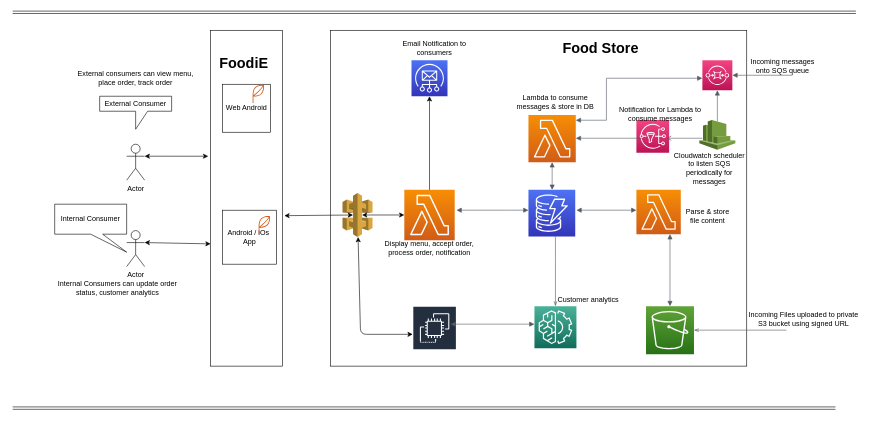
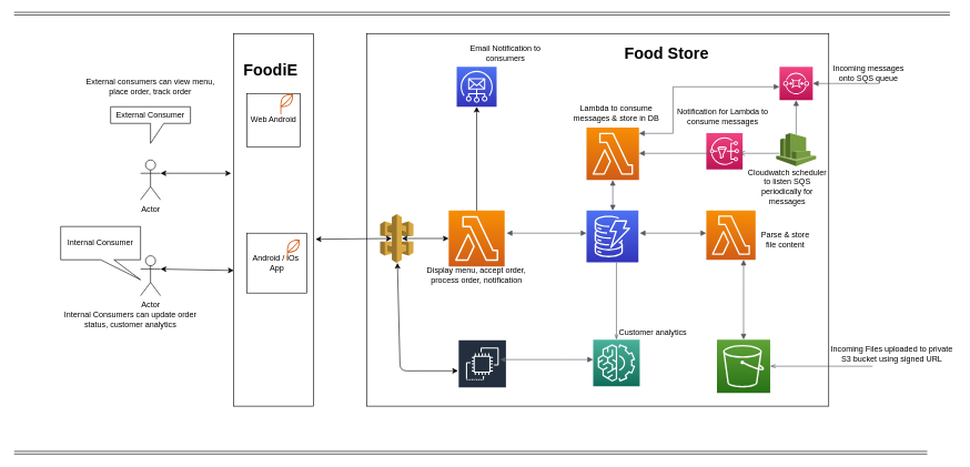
  <mxCell id="0" />
  <mxCell id="1" parent="0" />
  <mxCell id="2" value="" style="rounded=0;whiteSpace=wrap;html=1;" vertex="1" parent="1"><mxGeometry x="550" y="50" width="694" height="560" as="geometry" /></mxCell>
  <mxCell id="3" value="" style="rounded=0;whiteSpace=wrap;html=1;" vertex="1" parent="1"><mxGeometry x="350" y="50" width="120" height="560" as="geometry" /></mxCell>
  <mxCell id="4" value="Actor" style="shape=umlActor;verticalLabelPosition=bottom;labelBackgroundColor=#ffffff;verticalAlign=top;html=1;outlineConnect=0;" vertex="1" parent="1"><mxGeometry x="210" y="240" width="30" height="60" as="geometry" /></mxCell>
  <mxCell id="5" value="Actor" style="shape=umlActor;verticalLabelPosition=bottom;labelBackgroundColor=#ffffff;verticalAlign=top;html=1;outlineConnect=0;" vertex="1" parent="1"><mxGeometry x="210" y="384" width="30" height="60" as="geometry" /></mxCell>
  <mxCell id="6" value="External Consumer" style="shape=callout;whiteSpace=wrap;html=1;perimeter=calloutPerimeter;" vertex="1" parent="1"><mxGeometry x="165" y="160" width="120" height="55" as="geometry" /></mxCell>
  <mxCell id="7" value="Internal Consumer" style="shape=callout;whiteSpace=wrap;html=1;perimeter=calloutPerimeter;position2=1;" vertex="1" parent="1"><mxGeometry x="90" y="340" width="120" height="80" as="geometry" /></mxCell>
  <mxCell id="8" value="" style="outlineConnect=0;fontColor=#232F3E;gradientColor=#F78E04;gradientDirection=north;fillColor=#D05C17;strokeColor=#ffffff;dashed=0;verticalLabelPosition=bottom;verticalAlign=top;align=center;html=1;fontSize=12;fontStyle=0;aspect=fixed;shape=mxgraph.aws4.resourceIcon;resIcon=mxgraph.aws4.lambda;" vertex="1" parent="1"><mxGeometry x="673" y="316" width="84" height="84" as="geometry" /></mxCell>
  <mxCell id="9" value="" style="outlineConnect=0;fontColor=#232F3E;gradientColor=#4D72F3;gradientDirection=north;fillColor=#3334B9;strokeColor=#ffffff;dashed=0;verticalLabelPosition=bottom;verticalAlign=top;align=center;html=1;fontSize=12;fontStyle=0;aspect=fixed;shape=mxgraph.aws4.resourceIcon;resIcon=mxgraph.aws4.dynamodb;" vertex="1" parent="1"><mxGeometry x="880" y="316" width="78" height="78" as="geometry" /></mxCell>
  <mxCell id="10" value="" style="outlineConnect=0;fontColor=#232F3E;gradientColor=#60A337;gradientDirection=north;fillColor=#277116;strokeColor=#ffffff;dashed=0;verticalLabelPosition=bottom;verticalAlign=top;align=center;html=1;fontSize=12;fontStyle=0;aspect=fixed;shape=mxgraph.aws4.resourceIcon;resIcon=mxgraph.aws4.s3;" vertex="1" parent="1"><mxGeometry x="1076" y="510" width="80" height="80" as="geometry" /></mxCell>
  <mxCell id="11" value="" style="outlineConnect=0;fontColor=#232F3E;gradientColor=#F78E04;gradientDirection=north;fillColor=#D05C17;strokeColor=#ffffff;dashed=0;verticalLabelPosition=bottom;verticalAlign=top;align=center;html=1;fontSize=12;fontStyle=0;aspect=fixed;shape=mxgraph.aws4.resourceIcon;resIcon=mxgraph.aws4.lambda;" vertex="1" parent="1"><mxGeometry x="1060" y="316" width="74" height="74" as="geometry" /></mxCell>
  <mxCell id="12" value="" style="outlineConnect=0;fontColor=#232F3E;gradientColor=#4D72F3;gradientDirection=north;fillColor=#3334B9;strokeColor=#ffffff;dashed=0;verticalLabelPosition=bottom;verticalAlign=top;align=center;html=1;fontSize=12;fontStyle=0;aspect=fixed;shape=mxgraph.aws4.resourceIcon;resIcon=mxgraph.aws4.simple_email_service;" vertex="1" parent="1"><mxGeometry x="685" y="100" width="60" height="60" as="geometry" /></mxCell>
  <mxCell id="13" value="" style="outlineConnect=0;fontColor=#232F3E;gradientColor=#4AB29A;gradientDirection=north;fillColor=#116D5B;strokeColor=#ffffff;dashed=0;verticalLabelPosition=bottom;verticalAlign=top;align=center;html=1;fontSize=12;fontStyle=0;aspect=fixed;shape=mxgraph.aws4.resourceIcon;resIcon=mxgraph.aws4.machine_learning;" vertex="1" parent="1"><mxGeometry x="890" y="510" width="70" height="70" as="geometry" /></mxCell>
  <mxCell id="14" value="" style="outlineConnect=0;fontColor=#232F3E;gradientColor=#F34482;gradientDirection=north;fillColor=#BC1356;strokeColor=#ffffff;dashed=0;verticalLabelPosition=bottom;verticalAlign=top;align=center;html=1;fontSize=12;fontStyle=0;aspect=fixed;shape=mxgraph.aws4.resourceIcon;resIcon=mxgraph.aws4.sns;" vertex="1" parent="1"><mxGeometry x="1060" y="199.4" width="54.6" height="54.6" as="geometry" /></mxCell>
  <mxCell id="15" value="" style="outlineConnect=0;fontColor=#232F3E;gradientColor=#F34482;gradientDirection=north;fillColor=#BC1356;strokeColor=#ffffff;dashed=0;verticalLabelPosition=bottom;verticalAlign=top;align=center;html=1;fontSize=12;fontStyle=0;aspect=fixed;shape=mxgraph.aws4.resourceIcon;resIcon=mxgraph.aws4.sqs;" vertex="1" parent="1"><mxGeometry x="1170" y="100" width="50" height="50" as="geometry" /></mxCell>
  <mxCell id="16" value="" style="outlineConnect=0;fontColor=#232F3E;gradientColor=#F78E04;gradientDirection=north;fillColor=#D05C17;strokeColor=#ffffff;dashed=0;verticalLabelPosition=bottom;verticalAlign=top;align=center;html=1;fontSize=12;fontStyle=0;aspect=fixed;shape=mxgraph.aws4.resourceIcon;resIcon=mxgraph.aws4.lambda;" vertex="1" parent="1"><mxGeometry x="880" y="191.1" width="78.9" height="78.9" as="geometry" /></mxCell>
  <mxCell id="17" value="" style="outlineConnect=0;dashed=0;verticalLabelPosition=bottom;verticalAlign=top;align=center;html=1;shape=mxgraph.aws3.cloudwatch;fillColor=#759C3E;gradientColor=none;" vertex="1" parent="1"><mxGeometry x="1165" y="199.4" width="60" height="50" as="geometry" /></mxCell>
  <mxCell id="18" value="Web Android" style="whiteSpace=wrap;html=1;aspect=fixed;" vertex="1" parent="1"><mxGeometry x="370" y="140" width="80" height="80" as="geometry" /></mxCell>
  <mxCell id="19" value="Android / iOs&amp;nbsp;&lt;br&gt;App" style="whiteSpace=wrap;html=1;aspect=fixed;" vertex="1" parent="1"><mxGeometry x="370" y="350" width="90" height="90" as="geometry" /></mxCell>
  <mxCell id="20" value="" style="endArrow=classic;html=1;" edge="1" parent="1" source="8" target="12"><mxGeometry width="50" height="50" relative="1" as="geometry"><mxPoint x="720" y="280" as="sourcePoint" /><mxPoint x="770" y="230" as="targetPoint" /></mxGeometry></mxCell>
  <mxCell id="21" value="Amazon EC2" style="outlineConnect=0;fontColor=#232F3E;gradientColor=none;strokeColor=#ffffff;fillColor=#232F3E;dashed=0;verticalLabelPosition=middle;verticalAlign=bottom;align=center;html=1;whiteSpace=wrap;fontSize=10;fontStyle=1;spacing=3;shape=mxgraph.aws4.productIcon;prIcon=mxgraph.aws4.ec2;" vertex="1" parent="1"><mxGeometry x="687" y="510" width="73" height="70" as="geometry" /></mxCell>
  <mxCell id="22" value="" style="edgeStyle=orthogonalEdgeStyle;html=1;endArrow=none;elbow=vertical;startArrow=block;startFill=1;strokeColor=#545B64;rounded=0;" edge="1" parent="1" source="15"><mxGeometry width="100" relative="1" as="geometry"><mxPoint x="1320" y="130" as="sourcePoint" /><mxPoint x="1320" y="125" as="targetPoint" /><Array as="points" /></mxGeometry></mxCell>
  <mxCell id="23" value="" style="edgeStyle=orthogonalEdgeStyle;html=1;endArrow=block;elbow=vertical;startArrow=none;endFill=1;strokeColor=#545B64;rounded=0;exitX=0.5;exitY=0.05;exitDx=0;exitDy=0;exitPerimeter=0;" edge="1" parent="1" source="17" target="15"><mxGeometry width="100" relative="1" as="geometry"><mxPoint x="1190" y="180" as="sourcePoint" /><mxPoint x="1290" y="180" as="targetPoint" /><Array as="points"><mxPoint x="1195" y="190" /><mxPoint x="1195" y="190" /></Array></mxGeometry></mxCell>
  <mxCell id="24" value="" style="edgeStyle=orthogonalEdgeStyle;html=1;endArrow=none;elbow=vertical;startArrow=open;startFill=0;strokeColor=#545B64;rounded=0;" edge="1" parent="1"><mxGeometry width="100" relative="1" as="geometry"><mxPoint x="1110" y="230" as="sourcePoint" /><mxPoint x="1170" y="230" as="targetPoint" /></mxGeometry></mxCell>
  <mxCell id="25" value="" style="edgeStyle=orthogonalEdgeStyle;html=1;endArrow=none;elbow=vertical;startArrow=block;startFill=1;strokeColor=#545B64;rounded=0;" edge="1" parent="1" source="16"><mxGeometry width="100" relative="1" as="geometry"><mxPoint x="980" y="230" as="sourcePoint" /><mxPoint x="1070" y="230" as="targetPoint" /><Array as="points"><mxPoint x="1015" y="231" /></Array></mxGeometry></mxCell>
  <mxCell id="26" value="" style="edgeStyle=orthogonalEdgeStyle;html=1;endArrow=block;elbow=vertical;startArrow=block;startFill=1;endFill=1;strokeColor=#545B64;rounded=0;entryX=0;entryY=0.6;entryDx=0;entryDy=0;entryPerimeter=0;" edge="1" parent="1" source="16" target="15"><mxGeometry width="100" relative="1" as="geometry"><mxPoint x="920" y="120" as="sourcePoint" /><mxPoint x="1020" y="120" as="targetPoint" /><Array as="points"><mxPoint x="1010" y="200" /><mxPoint x="1010" y="130" /></Array></mxGeometry></mxCell>
  <mxCell id="27" value="" style="edgeStyle=orthogonalEdgeStyle;html=1;endArrow=none;elbow=vertical;startArrow=openThin;startFill=0;strokeColor=#545B64;rounded=0;" edge="1" parent="1" source="10"><mxGeometry width="100" relative="1" as="geometry"><mxPoint x="1210" y="540" as="sourcePoint" /><mxPoint x="1310" y="550" as="targetPoint" /><Array as="points"><mxPoint x="1310" y="550" /></Array></mxGeometry></mxCell>
  <mxCell id="28" value="" style="edgeStyle=orthogonalEdgeStyle;html=1;endArrow=block;elbow=vertical;startArrow=block;startFill=1;endFill=1;strokeColor=#545B64;rounded=0;" edge="1" parent="1" source="11" target="10"><mxGeometry width="100" relative="1" as="geometry"><mxPoint x="1110" y="460" as="sourcePoint" /><mxPoint x="1210" y="460" as="targetPoint" /><Array as="points"><mxPoint x="1116" y="430" /><mxPoint x="1116" y="430" /></Array></mxGeometry></mxCell>
  <mxCell id="29" value="" style="edgeStyle=orthogonalEdgeStyle;html=1;endArrow=block;elbow=vertical;startArrow=block;startFill=1;endFill=1;strokeColor=#545B64;rounded=0;" edge="1" parent="1"><mxGeometry width="100" relative="1" as="geometry"><mxPoint x="960" y="350" as="sourcePoint" /><mxPoint x="1060" y="350" as="targetPoint" /></mxGeometry></mxCell>
  <mxCell id="30" value="" style="edgeStyle=orthogonalEdgeStyle;html=1;endArrow=block;elbow=vertical;startArrow=block;startFill=1;endFill=1;strokeColor=#545B64;rounded=0;" edge="1" parent="1" source="16" target="9"><mxGeometry width="100" relative="1" as="geometry"><mxPoint x="920" y="290" as="sourcePoint" /><mxPoint x="1020" y="290" as="targetPoint" /><Array as="points"><mxPoint x="919" y="280" /><mxPoint x="919" y="280" /></Array></mxGeometry></mxCell>
  <mxCell id="31" value="" style="edgeStyle=orthogonalEdgeStyle;html=1;endArrow=none;elbow=vertical;startArrow=openThin;startFill=0;strokeColor=#545B64;rounded=0;" edge="1" parent="1" source="13" target="9"><mxGeometry width="100" relative="1" as="geometry"><mxPoint x="910" y="470" as="sourcePoint" /><mxPoint x="1010" y="470" as="targetPoint" /><Array as="points"><mxPoint x="925" y="430" /><mxPoint x="925" y="430" /></Array></mxGeometry></mxCell>
  <mxCell id="32" value="" style="edgeStyle=orthogonalEdgeStyle;html=1;endArrow=block;elbow=vertical;startArrow=block;startFill=1;endFill=1;strokeColor=#545B64;rounded=0;" edge="1" parent="1" target="13"><mxGeometry width="100" relative="1" as="geometry"><mxPoint x="750" y="540" as="sourcePoint" /><mxPoint x="850" y="540" as="targetPoint" /><Array as="points"><mxPoint x="850" y="540" /><mxPoint x="850" y="540" /></Array></mxGeometry></mxCell>
  <mxCell id="33" value="" style="edgeStyle=orthogonalEdgeStyle;html=1;endArrow=block;elbow=vertical;startArrow=block;startFill=1;endFill=1;strokeColor=#545B64;rounded=0;" edge="1" parent="1" target="9"><mxGeometry width="100" relative="1" as="geometry"><mxPoint x="760" y="350" as="sourcePoint" /><mxPoint x="860" y="350" as="targetPoint" /><Array as="points"><mxPoint x="850" y="350" /><mxPoint x="850" y="350" /></Array></mxGeometry></mxCell>
  <mxCell id="34" value="Incoming messages onto SQS queue" style="text;html=1;strokeColor=none;fillColor=none;align=center;verticalAlign=middle;whiteSpace=wrap;rounded=0;" vertex="1" parent="1"><mxGeometry x="1244" y="100" width="120" height="20" as="geometry" /></mxCell>
  <mxCell id="35" value="Incoming Files uploaded to private S3 bucket using signed URL" style="text;html=1;strokeColor=none;fillColor=none;align=center;verticalAlign=middle;whiteSpace=wrap;rounded=0;" vertex="1" parent="1"><mxGeometry x="1244" y="530" width="190" as="geometry" /></mxCell>
  <mxCell id="36" value="Cloudwatch scheduler to listen SQS periodically for messages" style="text;html=1;strokeColor=none;fillColor=none;align=center;verticalAlign=middle;whiteSpace=wrap;rounded=0;" vertex="1" parent="1"><mxGeometry x="1120" y="260" width="124" height="40" as="geometry" /></mxCell>
  <mxCell id="37" value="Lambda to consume messages &amp;amp; store in DB" style="text;html=1;strokeColor=none;fillColor=none;align=center;verticalAlign=middle;whiteSpace=wrap;rounded=0;" vertex="1" parent="1"><mxGeometry x="855" y="160" width="140" height="20" as="geometry" /></mxCell>
- <mxCell id="38" value="Notification for Lambda to consume messages" style="text;html=1;strokeColor=none;fillColor=none;align=center;verticalAlign=middle;whiteSpace=wrap;rounded=0;" vertex="1" parent="1"><mxGeometry x="1030" y="179.4" width="140" height="20" as="geometry" /></mxCell>
+ <mxCell id="38" value="Notification for Lambda to consume messages" style="text;html=1;strokeColor=none;fillColor=none;align=center;verticalAlign=middle;whiteSpace=wrap;rounded=0;" vertex="1" parent="1"><mxGeometry x="1015" y="164.4" width="140" height="20" as="geometry" /></mxCell>
  <mxCell id="39" value="Parse &amp;amp; store file content" style="text;html=1;strokeColor=none;fillColor=none;align=center;verticalAlign=middle;whiteSpace=wrap;rounded=0;" vertex="1" parent="1"><mxGeometry x="1134" y="350" width="90" height="20" as="geometry" /></mxCell>
  <mxCell id="40" value="Customer analytics" style="text;html=1;strokeColor=none;fillColor=none;align=center;verticalAlign=middle;whiteSpace=wrap;rounded=0;" vertex="1" parent="1"><mxGeometry x="920" y="490" width="120" height="20" as="geometry" /></mxCell>
- <mxCell id="41" value="Email Notification to consumers" style="text;html=1;strokeColor=none;fillColor=none;align=center;verticalAlign=middle;whiteSpace=wrap;rounded=0;" vertex="1" parent="1"><mxGeometry x="647" y="70" width="153" height="20" as="geometry" /></mxCell>
+ <mxCell id="41" value="Email Notification to consumers" style="text;html=1;strokeColor=none;fillColor=none;align=center;verticalAlign=middle;whiteSpace=wrap;rounded=0;" vertex="1" parent="1"><mxGeometry x="682" y="70" width="153" height="20" as="geometry" /></mxCell>
  <mxCell id="42" value="Display menu, accept order, process order, notification" style="text;html=1;strokeColor=none;fillColor=none;align=center;verticalAlign=middle;whiteSpace=wrap;rounded=0;" vertex="1" parent="1"><mxGeometry x="630" y="404" width="170" height="20" as="geometry" /></mxCell>
  <mxCell id="43" value="" style="outlineConnect=0;dashed=0;verticalLabelPosition=bottom;verticalAlign=top;align=center;html=1;shape=mxgraph.aws3.api_gateway;fillColor=#D9A741;gradientColor=none;" vertex="1" parent="1"><mxGeometry x="570" y="321.25" width="50" height="73.5" as="geometry" /></mxCell>
  <mxCell id="44" value="" style="endArrow=classic;startArrow=classic;html=1;exitX=0;exitY=0.671;exitDx=0;exitDy=0;exitPerimeter=0;" edge="1" parent="1" source="21" target="43"><mxGeometry width="50" height="50" relative="1" as="geometry"><mxPoint x="580" y="520" as="sourcePoint" /><mxPoint x="630" y="470" as="targetPoint" /><Array as="points"><mxPoint x="600" y="557" /></Array></mxGeometry></mxCell>
  <mxCell id="45" value="" style="endArrow=classic;startArrow=classic;html=1;entryX=0.35;entryY=0.5;entryDx=0;entryDy=0;entryPerimeter=0;exitX=1.025;exitY=0.552;exitDx=0;exitDy=0;exitPerimeter=0;" edge="1" parent="1" source="3" target="43"><mxGeometry width="50" height="50" relative="1" as="geometry"><mxPoint x="480" y="400" as="sourcePoint" /><mxPoint x="530" y="350" as="targetPoint" /></mxGeometry></mxCell>
  <mxCell id="46" value="" style="endArrow=classic;startArrow=classic;html=1;exitX=0.65;exitY=0.5;exitDx=0;exitDy=0;exitPerimeter=0;" edge="1" parent="1" source="43" target="8"><mxGeometry width="50" height="50" relative="1" as="geometry"><mxPoint x="600" y="300" as="sourcePoint" /><mxPoint x="650" y="250" as="targetPoint" /></mxGeometry></mxCell>
  <mxCell id="47" value="Food Store" style="text;strokeColor=none;fillColor=none;html=1;fontSize=24;fontStyle=1;verticalAlign=middle;align=center;" vertex="1" parent="1"><mxGeometry x="900" y="60" width="200" height="40" as="geometry" /></mxCell>
  <mxCell id="48" value="FoodiE" style="text;strokeColor=none;fillColor=none;html=1;fontSize=24;fontStyle=1;verticalAlign=middle;align=center;" vertex="1" parent="1"><mxGeometry x="360" y="90" width="90" height="30" as="geometry" /></mxCell>
  <mxCell id="49" value="External consumers can view menu, place order, track order" style="text;html=1;strokeColor=none;fillColor=none;align=center;verticalAlign=middle;whiteSpace=wrap;rounded=0;" vertex="1" parent="1"><mxGeometry x="125" y="120" width="200" height="20" as="geometry" /></mxCell>
  <mxCell id="50" value="Internal Consumers can update order status, customer analytics" style="text;html=1;strokeColor=none;fillColor=none;align=center;verticalAlign=middle;whiteSpace=wrap;rounded=0;" vertex="1" parent="1"><mxGeometry x="90" y="470" width="210" height="20" as="geometry" /></mxCell>
  <mxCell id="51" value="" style="endArrow=classic;startArrow=classic;html=1;exitX=1;exitY=0.333;exitDx=0;exitDy=0;exitPerimeter=0;" edge="1" parent="1" source="4"><mxGeometry width="50" height="50" relative="1" as="geometry"><mxPoint x="260" y="310" as="sourcePoint" /><mxPoint x="346" y="260" as="targetPoint" /></mxGeometry></mxCell>
  <mxCell id="52" value="" style="endArrow=classic;startArrow=classic;html=1;entryX=0;entryY=0.636;entryDx=0;entryDy=0;entryPerimeter=0;exitX=1;exitY=0.333;exitDx=0;exitDy=0;exitPerimeter=0;" edge="1" parent="1" source="5" target="3"><mxGeometry width="50" height="50" relative="1" as="geometry"><mxPoint x="260" y="430" as="sourcePoint" /><mxPoint x="310" y="380" as="targetPoint" /></mxGeometry></mxCell>
  <mxCell id="53" value="" style="outlineConnect=0;fontColor=#232F3E;gradientColor=none;fillColor=#D05C17;strokeColor=none;dashed=0;verticalLabelPosition=bottom;verticalAlign=top;align=center;html=1;fontSize=12;fontStyle=0;aspect=fixed;pointerEvents=1;shape=mxgraph.aws4.application;" vertex="1" parent="1"><mxGeometry x="420" y="140" width="20" height="31.2" as="geometry" /></mxCell>
  <mxCell id="54" value="" style="outlineConnect=0;fontColor=#232F3E;gradientColor=none;fillColor=#D05C17;strokeColor=none;dashed=0;verticalLabelPosition=bottom;verticalAlign=top;align=center;html=1;fontSize=12;fontStyle=0;aspect=fixed;pointerEvents=1;shape=mxgraph.aws4.application;" vertex="1" parent="1"><mxGeometry x="430" y="358.8" width="20" height="31.2" as="geometry" /></mxCell>
  <mxCell id="55" value="" style="shape=link;html=1;" edge="1" parent="1"><mxGeometry width="50" height="50" relative="1" as="geometry"><mxPoint x="20" y="20" as="sourcePoint" /><mxPoint x="1426" y="20" as="targetPoint" /></mxGeometry></mxCell>
  <mxCell id="56" value="" style="shape=link;html=1;" edge="1" parent="1"><mxGeometry width="50" height="50" relative="1" as="geometry"><mxPoint x="20" y="680" as="sourcePoint" /><mxPoint x="1392" y="680" as="targetPoint" /></mxGeometry></mxCell>
